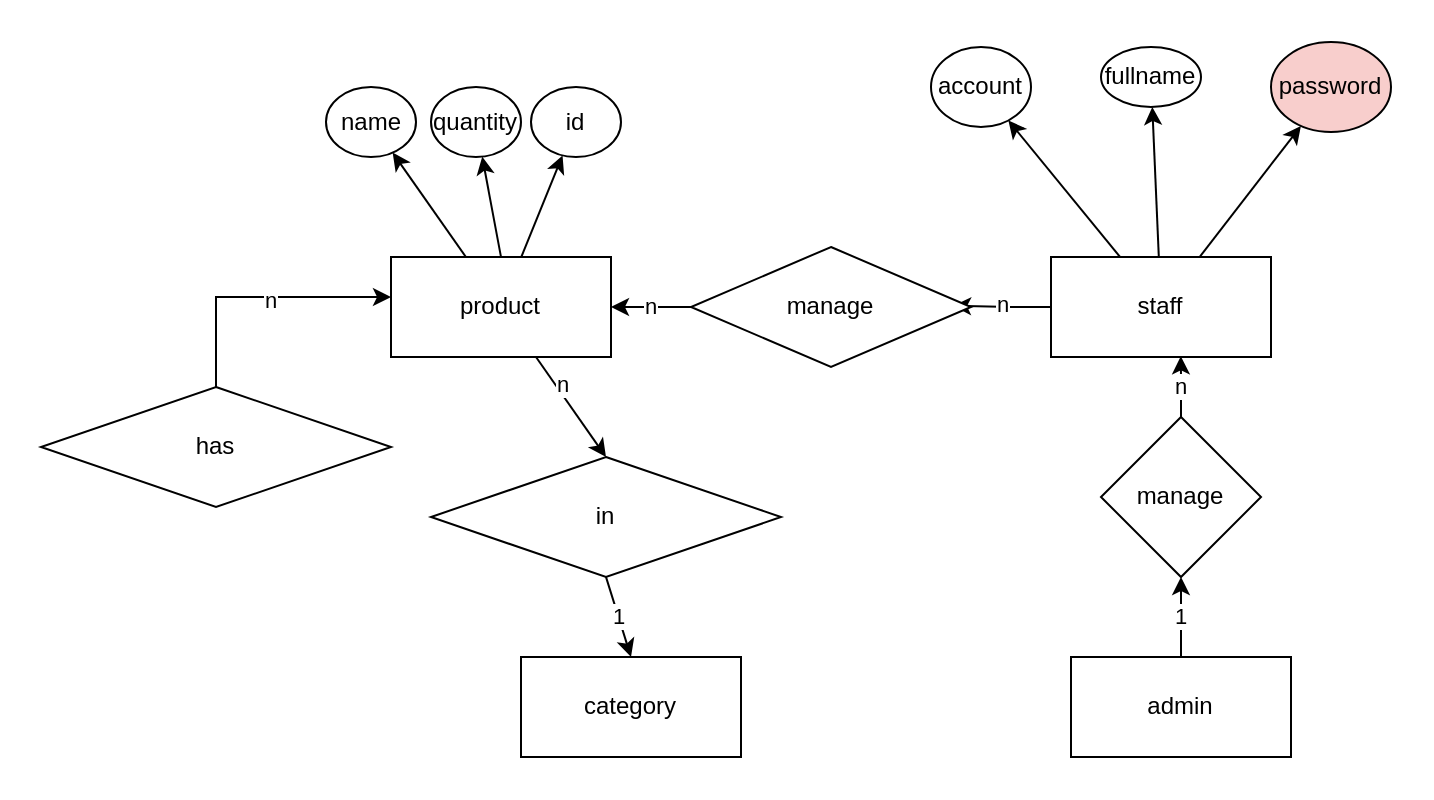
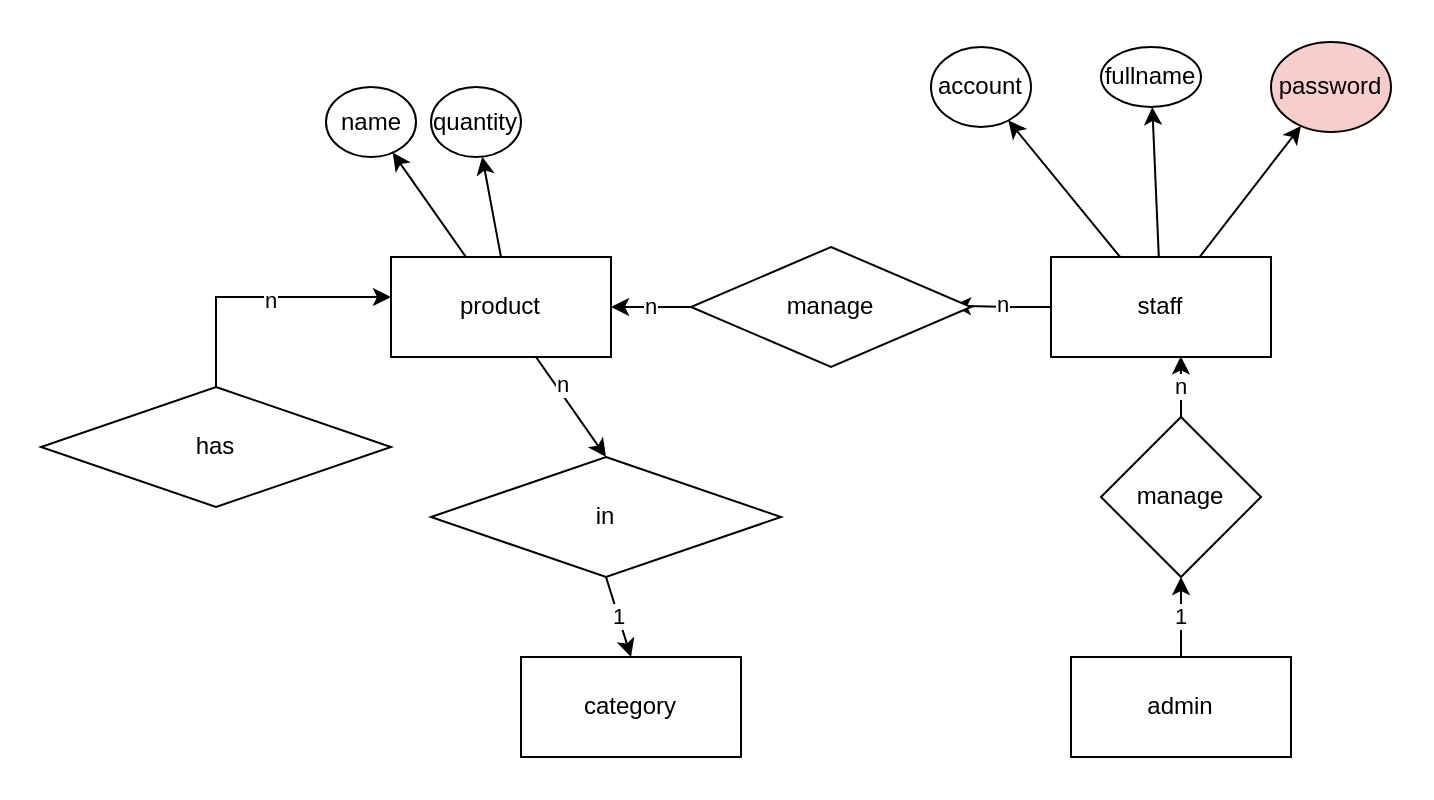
  <mxCell id="0" />
  <mxCell id="1" parent="0" />
  <mxCell id="2" value="" style="rounded=0;orthogonalLoop=1;jettySize=auto;html=1;" parent="1" source="7" target="25" edge="1"><mxGeometry relative="1" as="geometry" /></mxCell>
  <mxCell id="3" style="rounded=0;orthogonalLoop=1;jettySize=auto;html=1;exitX=0.5;exitY=0;exitDx=0;exitDy=0;" parent="1" source="7" target="26" edge="1"><mxGeometry relative="1" as="geometry" /></mxCell>
- <mxCell id="4" style="rounded=0;orthogonalLoop=1;jettySize=auto;html=1;" parent="1" source="7" target="27" edge="1"><mxGeometry relative="1" as="geometry" /></mxCell>
  <mxCell id="5" style="edgeStyle=none;html=1;entryX=0.5;entryY=0;entryDx=0;entryDy=0;" parent="1" source="7" target="29" edge="1"><mxGeometry relative="1" as="geometry" /></mxCell>
  <mxCell id="6" value="n" style="edgeLabel;html=1;align=center;verticalAlign=middle;resizable=0;points=[];" parent="5" vertex="1" connectable="0"><mxGeometry x="-0.424" y="3" relative="1" as="geometry"><mxPoint as="offset" /></mxGeometry></mxCell>
  <mxCell id="7" value="product" style="html=1;whiteSpace=wrap;" parent="1" vertex="1"><mxGeometry x="195" y="128" width="110" height="50" as="geometry" /></mxCell>
  <mxCell id="8" value="n" style="edgeStyle=orthogonalEdgeStyle;rounded=0;orthogonalLoop=1;jettySize=auto;html=1;entryX=0.936;entryY=0.49;entryDx=0;entryDy=0;entryPerimeter=0;" parent="1" source="12" target="14" edge="1"><mxGeometry relative="1" as="geometry" /></mxCell>
  <mxCell id="9" style="rounded=0;orthogonalLoop=1;jettySize=auto;html=1;" parent="1" source="12" target="22" edge="1"><mxGeometry relative="1" as="geometry"><mxPoint x="645" y="68" as="targetPoint" /></mxGeometry></mxCell>
  <mxCell id="10" style="rounded=0;orthogonalLoop=1;jettySize=auto;html=1;" parent="1" source="12" target="23" edge="1"><mxGeometry relative="1" as="geometry" /></mxCell>
  <mxCell id="11" style="rounded=0;orthogonalLoop=1;jettySize=auto;html=1;" parent="1" source="12" target="24" edge="1"><mxGeometry relative="1" as="geometry" /></mxCell>
  <mxCell id="12" value="staff" style="html=1;whiteSpace=wrap;" parent="1" vertex="1"><mxGeometry x="525" y="128" width="110" height="50" as="geometry" /></mxCell>
  <mxCell id="13" value="n" style="edgeStyle=orthogonalEdgeStyle;rounded=0;orthogonalLoop=1;jettySize=auto;html=1;" parent="1" source="14" target="7" edge="1"><mxGeometry relative="1" as="geometry" /></mxCell>
  <mxCell id="14" value="manage" style="shape=rhombus;perimeter=rhombusPerimeter;whiteSpace=wrap;html=1;align=center;" parent="1" vertex="1"><mxGeometry x="345" y="123" width="140" height="60" as="geometry" /></mxCell>
  <mxCell id="15" style="edgeStyle=orthogonalEdgeStyle;rounded=0;orthogonalLoop=1;jettySize=auto;html=1;" parent="1" source="17" target="7" edge="1"><mxGeometry relative="1" as="geometry"><mxPoint x="25" y="148" as="targetPoint" /><Array as="points"><mxPoint x="108" y="148" /></Array></mxGeometry></mxCell>
  <mxCell id="16" value="n" style="edgeLabel;html=1;align=center;verticalAlign=middle;resizable=0;points=[];" parent="15" vertex="1" connectable="0"><mxGeometry x="0.08" y="-1" relative="1" as="geometry"><mxPoint as="offset" /></mxGeometry></mxCell>
  <mxCell id="17" value="has" style="shape=rhombus;perimeter=rhombusPerimeter;whiteSpace=wrap;html=1;align=center;" parent="1" vertex="1"><mxGeometry x="20" y="193" width="175" height="60" as="geometry" /></mxCell>
  <mxCell id="18" value="1" style="edgeStyle=orthogonalEdgeStyle;rounded=0;orthogonalLoop=1;jettySize=auto;html=1;" parent="1" source="19" target="21" edge="1"><mxGeometry relative="1" as="geometry" /></mxCell>
  <mxCell id="19" value="admin" style="html=1;whiteSpace=wrap;" parent="1" vertex="1"><mxGeometry x="535" y="328" width="110" height="50" as="geometry" /></mxCell>
  <mxCell id="20" value="n" style="edgeStyle=orthogonalEdgeStyle;rounded=0;orthogonalLoop=1;jettySize=auto;html=1;entryX=0.59;entryY=0.993;entryDx=0;entryDy=0;entryPerimeter=0;" parent="1" source="21" target="12" edge="1"><mxGeometry relative="1" as="geometry" /></mxCell>
  <mxCell id="21" value="manage" style="rhombus;whiteSpace=wrap;html=1;" parent="1" vertex="1"><mxGeometry x="550" y="208" width="80" height="80" as="geometry" /></mxCell>
  <mxCell id="22" value="fullname" style="ellipse;whiteSpace=wrap;html=1;" parent="1" vertex="1"><mxGeometry x="550" y="23" width="50" height="30" as="geometry" /></mxCell>
  <mxCell id="23" value="account" style="ellipse;whiteSpace=wrap;html=1;" parent="1" vertex="1"><mxGeometry x="465" y="23" width="50" height="40" as="geometry" /></mxCell>
  <mxCell id="24" value="password" style="ellipse;whiteSpace=wrap;html=1;fillColor=#f8cecc;" parent="1" vertex="1"><mxGeometry x="635" y="20.5" width="60" height="45" as="geometry" /></mxCell>
  <mxCell id="25" value="name" style="ellipse;whiteSpace=wrap;html=1;" parent="1" vertex="1"><mxGeometry x="162.5" y="43" width="45" height="35" as="geometry" /></mxCell>
  <mxCell id="26" value="quantity" style="ellipse;whiteSpace=wrap;html=1;" parent="1" vertex="1"><mxGeometry x="215" y="43" width="45" height="35" as="geometry" /></mxCell>
- <mxCell id="27" value="id" style="ellipse;whiteSpace=wrap;html=1;" parent="1" vertex="1"><mxGeometry x="265" y="43" width="45" height="35" as="geometry" /></mxCell>
  <mxCell id="28" value="1" style="edgeStyle=none;html=1;exitX=0.5;exitY=1;exitDx=0;exitDy=0;entryX=0.5;entryY=0;entryDx=0;entryDy=0;" parent="1" source="29" target="30" edge="1"><mxGeometry relative="1" as="geometry" /></mxCell>
  <mxCell id="29" value="in" style="shape=rhombus;perimeter=rhombusPerimeter;whiteSpace=wrap;html=1;align=center;" parent="1" vertex="1"><mxGeometry x="215" y="228" width="175" height="60" as="geometry" /></mxCell>
  <mxCell id="30" value="category" style="html=1;whiteSpace=wrap;" parent="1" vertex="1"><mxGeometry x="260" y="328" width="110" height="50" as="geometry" /></mxCell>
